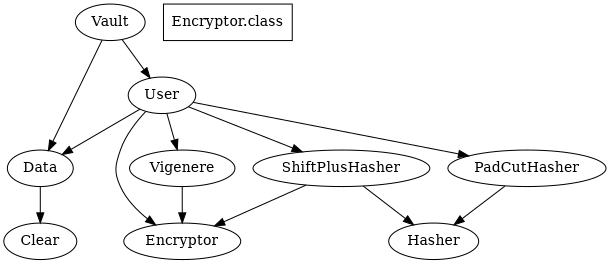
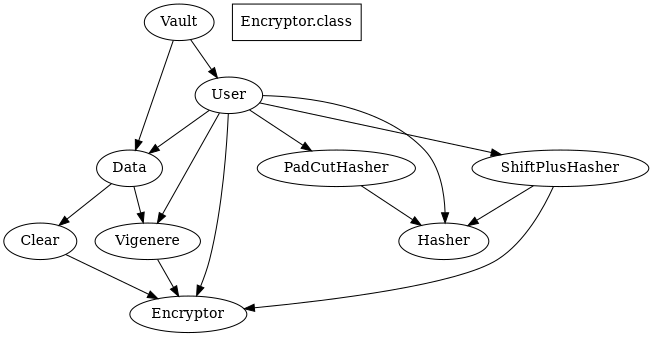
  digraph {
    Clear
    Encryptor
    Data
    Vigenere
    PadCutHasher
    Hasher
    ShiftPlusHasher
    User
    Vault
    n10 [label="Encryptor.class" shape=rectangle]
+   Clear -> Encryptor
    Data -> Clear
+   Data -> Vigenere
    Vigenere -> Encryptor
    PadCutHasher -> Hasher
    ShiftPlusHasher -> Encryptor
    ShiftPlusHasher -> Hasher
    User -> Encryptor
    User -> Data
    User -> Vigenere
    User -> PadCutHasher
+   User -> Hasher
    User -> ShiftPlusHasher
    Vault -> Data
    Vault -> User
  }
